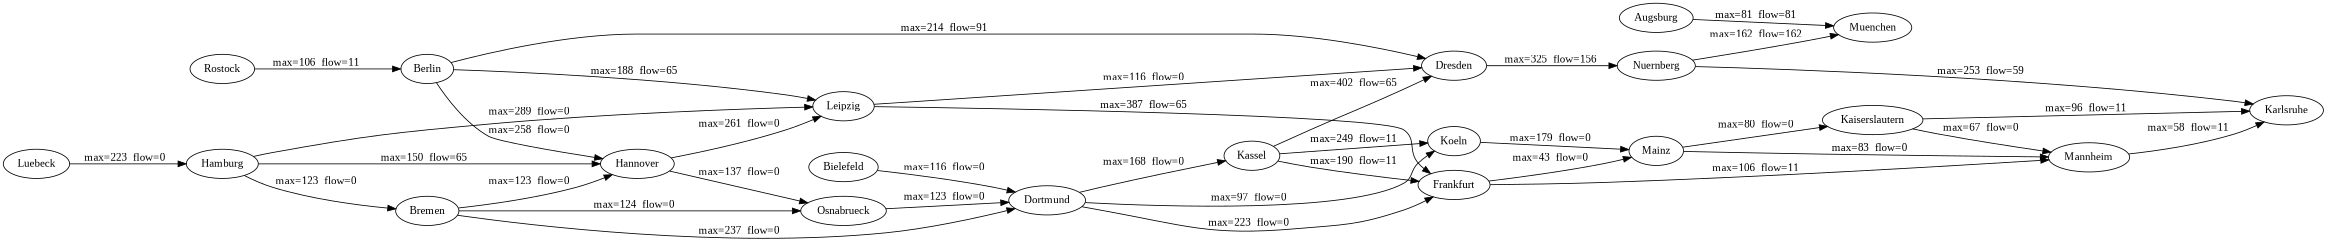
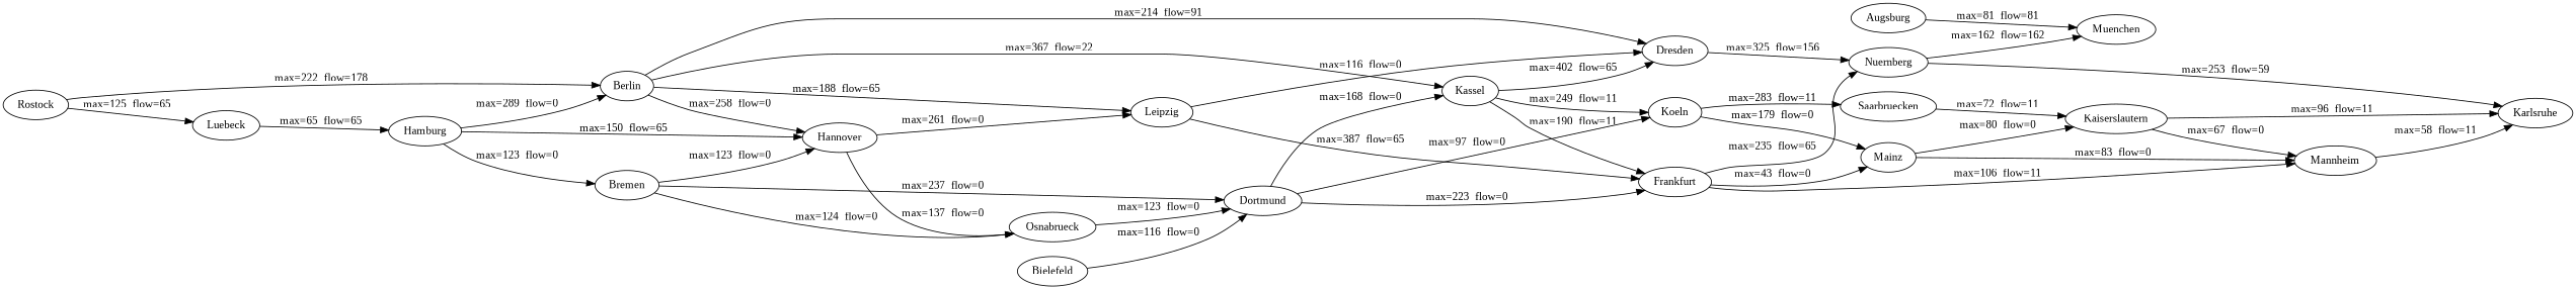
  digraph {
    fontname="Liberation Serif"
    rankdir=LR
    node [fontname="Liberation Serif"]
    edge [fontname="Liberation Serif"]
    Augsburg
    Muenchen
    Berlin
    Dresden
    Hannover
    Kassel
    Leipzig
    Nuernberg
    Osnabrueck
    Frankfurt
    Koeln
    Karlsruhe
    Dortmund
    Mainz
    Mannheim
+   Saarbruecken
    Bielefeld
    Bremen
    Kaiserslautern
    Hamburg
    Luebeck
    Rostock
    Augsburg -> Muenchen [label="max=81  flow=81  "]
    Berlin -> Dresden [label="max=214  flow=91  "]
    Berlin -> Hannover [label="max=258  flow=0  "]
+   Berlin -> Kassel [label="max=367  flow=22  "]
    Berlin -> Leipzig [label="max=188  flow=65  "]
    Dresden -> Nuernberg [label="max=325  flow=156  "]
    Hannover -> Leipzig [label="max=261  flow=0  "]
    Hannover -> Osnabrueck [label="max=137  flow=0  "]
    Kassel -> Dresden [label="max=402  flow=65  "]
    Kassel -> Frankfurt [label="max=190  flow=11  "]
    Kassel -> Koeln [label="max=249  flow=11  "]
    Leipzig -> Dresden [label="max=116  flow=0  "]
    Leipzig -> Frankfurt [label="max=387  flow=65  "]
    Nuernberg -> Muenchen [label="max=162  flow=162  "]
    Nuernberg -> Karlsruhe [label="max=253  flow=59  "]
    Osnabrueck -> Dortmund [label="max=123  flow=0  "]
+   Frankfurt -> Nuernberg [label="max=235  flow=65  "]
    Frankfurt -> Mainz [label="max=43  flow=0  "]
    Frankfurt -> Mannheim [label="max=106  flow=11  "]
    Koeln -> Mainz [label="max=179  flow=0  "]
+   Koeln -> Saarbruecken [label="max=283  flow=11  "]
    Dortmund -> Kassel [label="max=168  flow=0  "]
    Dortmund -> Frankfurt [label="max=223  flow=0  "]
    Dortmund -> Koeln [label="max=97  flow=0  "]
    Mainz -> Mannheim [label="max=83  flow=0  "]
    Mainz -> Kaiserslautern [label="max=80  flow=0  "]
    Mannheim -> Karlsruhe [label="max=58  flow=11  "]
+   Saarbruecken -> Kaiserslautern [label="max=72  flow=11  "]
    Bielefeld -> Dortmund [label="max=116  flow=0  "]
    Bremen -> Hannover [label="max=123  flow=0  "]
    Bremen -> Osnabrueck [label="max=124  flow=0  "]
    Bremen -> Dortmund [label="max=237  flow=0  "]
    Kaiserslautern -> Karlsruhe [label="max=96  flow=11  "]
    Kaiserslautern -> Mannheim [label="max=67  flow=0  "]
-   Hamburg -> Leipzig [label="max=289  flow=0  "]
+   Hamburg -> Berlin [label="max=289  flow=0  "]
    Hamburg -> Hannover [label="max=150  flow=65  "]
    Hamburg -> Bremen [label="max=123  flow=0  "]
-   Luebeck -> Hamburg [label="max=223  flow=0  "]
-   Rostock -> Berlin [label="max=106  flow=11  "]
+   Luebeck -> Hamburg [label="max=65  flow=65  "]
+   Rostock -> Berlin [label="max=222  flow=178  "]
+   Rostock -> Luebeck [label="max=125  flow=65  "]
  }
